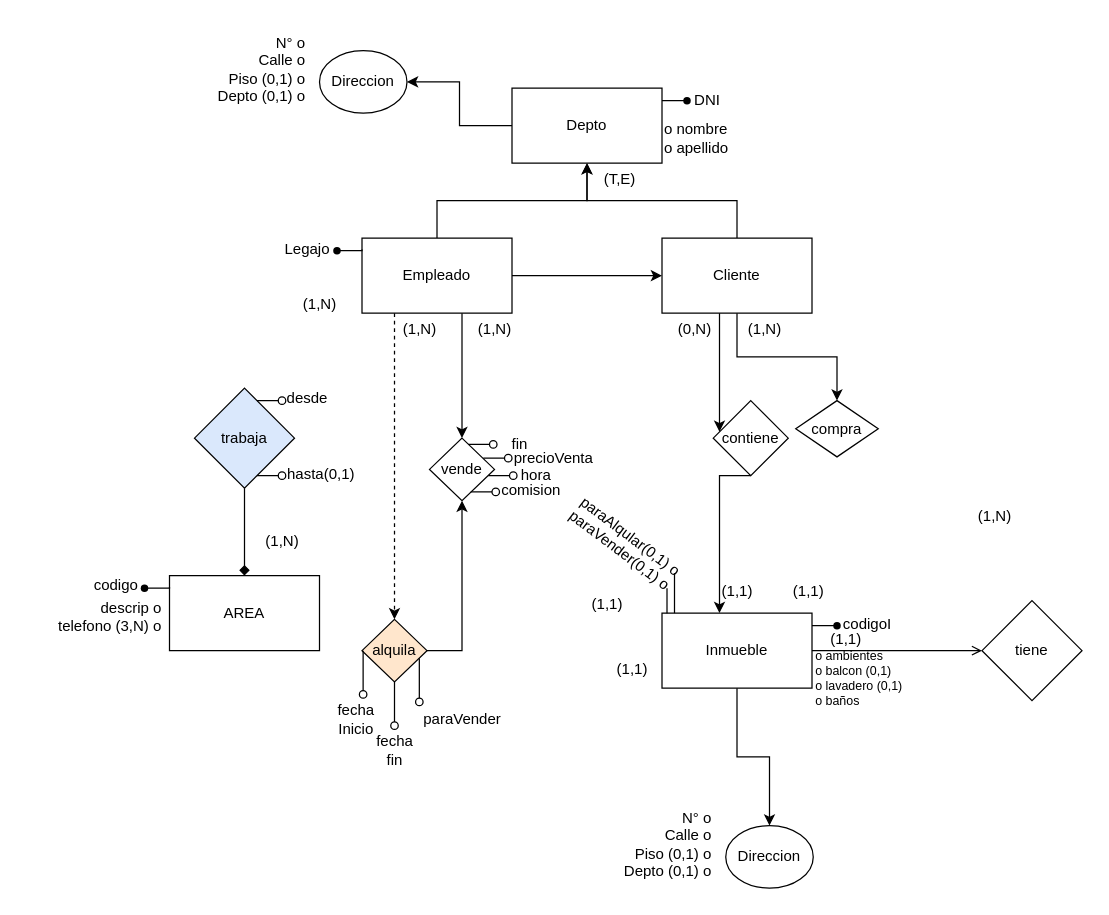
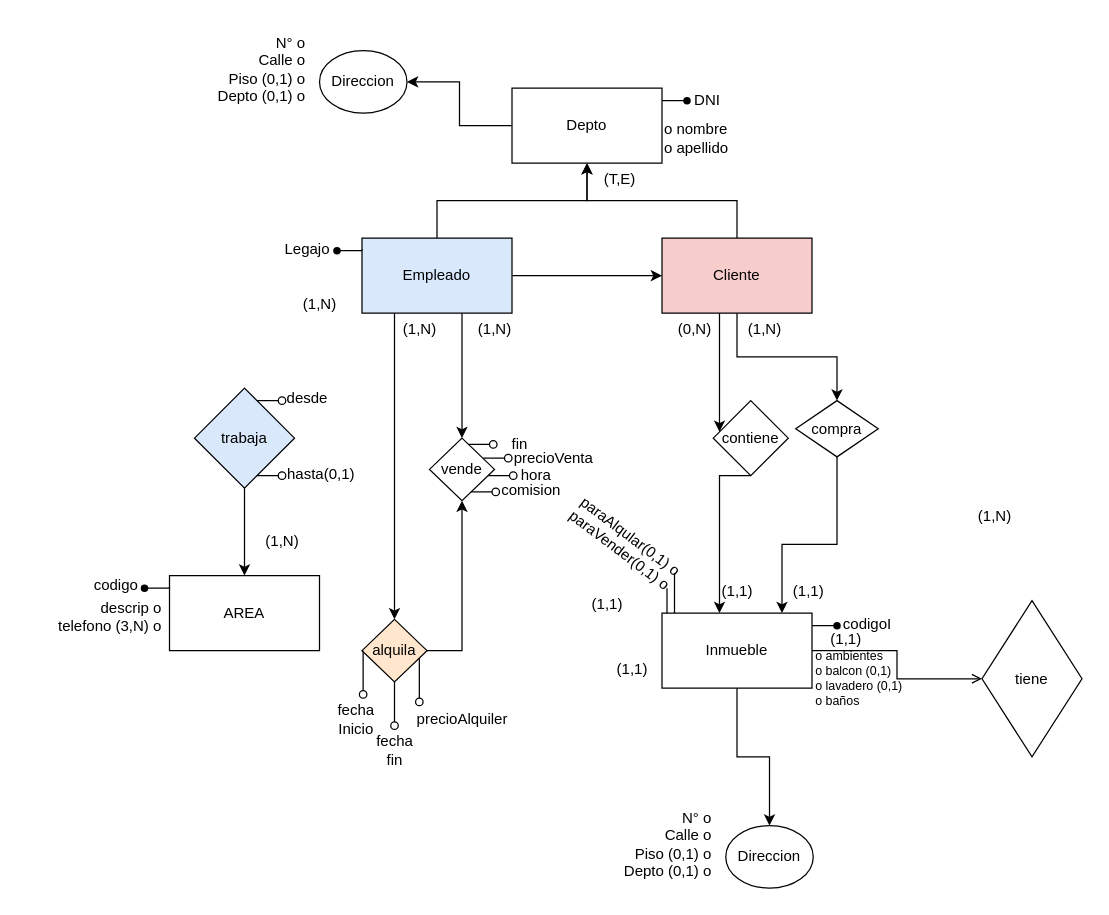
  <mxCell id="0" />
  <mxCell id="1" parent="0" />
  <mxCell id="2" style="edgeStyle=orthogonalEdgeStyle;rounded=0;orthogonalLoop=1;jettySize=auto;html=1;" edge="1" parent="1" source="3" target="17"><mxGeometry relative="1" as="geometry" /></mxCell>
  <mxCell id="3" value="Depto" style="rounded=0;whiteSpace=wrap;html=1;" parent="1" vertex="1"><mxGeometry x="409" y="70" width="120" height="60" as="geometry" /></mxCell>
  <mxCell id="4" style="edgeStyle=orthogonalEdgeStyle;rounded=0;orthogonalLoop=1;jettySize=auto;html=1;" parent="1" source="7" target="3" edge="1"><mxGeometry relative="1" as="geometry" /></mxCell>
  <mxCell id="5" style="edgeStyle=orthogonalEdgeStyle;rounded=0;orthogonalLoop=1;jettySize=auto;html=1;" edge="1" parent="1" source="7" target="47"><mxGeometry relative="1" as="geometry"><Array as="points"><mxPoint x="575" y="260" /><mxPoint x="575" y="260" /></Array></mxGeometry></mxCell>
  <mxCell id="6" style="edgeStyle=orthogonalEdgeStyle;rounded=0;orthogonalLoop=1;jettySize=auto;html=1;" edge="1" parent="1" source="7" target="27"><mxGeometry relative="1" as="geometry" /></mxCell>
- <mxCell id="7" value="Cliente" style="rounded=0;whiteSpace=wrap;html=1;" parent="1" vertex="1"><mxGeometry x="529" y="190" width="120" height="60" as="geometry" /></mxCell>
+ <mxCell id="7" value="Cliente" style="rounded=0;whiteSpace=wrap;html=1;fillColor=#f8cecc;" parent="1" vertex="1"><mxGeometry x="529" y="190" width="120" height="60" as="geometry" /></mxCell>
  <mxCell id="8" style="edgeStyle=orthogonalEdgeStyle;rounded=0;orthogonalLoop=1;jettySize=auto;html=1;" parent="1" source="12" target="3" edge="1"><mxGeometry relative="1" as="geometry" /></mxCell>
  <mxCell id="9" value="" style="edgeStyle=orthogonalEdgeStyle;rounded=0;orthogonalLoop=1;jettySize=auto;html=1;" edge="1" parent="1" source="12" target="7"><mxGeometry relative="1" as="geometry" /></mxCell>
- <mxCell id="10" value="" style="edgeStyle=orthogonalEdgeStyle;rounded=0;orthogonalLoop=1;jettySize=auto;html=1;dashed=1;" edge="1" parent="1" source="12" target="33"><mxGeometry relative="1" as="geometry"><Array as="points"><mxPoint x="315" y="310" /><mxPoint x="315" y="310" /></Array></mxGeometry></mxCell>
+ <mxCell id="10" value="" style="edgeStyle=orthogonalEdgeStyle;rounded=0;orthogonalLoop=1;jettySize=auto;html=1;" edge="1" parent="1" source="12" target="33"><mxGeometry relative="1" as="geometry"><Array as="points"><mxPoint x="315" y="310" /><mxPoint x="315" y="310" /></Array></mxGeometry></mxCell>
  <mxCell id="11" value="" style="edgeStyle=orthogonalEdgeStyle;rounded=0;orthogonalLoop=1;jettySize=auto;html=1;" edge="1" parent="1" source="12" target="35"><mxGeometry relative="1" as="geometry"><Array as="points"><mxPoint x="369" y="270" /><mxPoint x="369" y="270" /></Array></mxGeometry></mxCell>
- <mxCell id="12" value="Empleado" style="rounded=0;whiteSpace=wrap;html=1;" parent="1" vertex="1"><mxGeometry x="289" y="190" width="120" height="60" as="geometry" /></mxCell>
+ <mxCell id="12" value="Empleado" style="rounded=0;whiteSpace=wrap;html=1;fillColor=#dae8fc;" parent="1" vertex="1"><mxGeometry x="289" y="190" width="120" height="60" as="geometry" /></mxCell>
  <mxCell id="13" value="" style="shape=waypoint;sketch=0;size=6;pointerEvents=1;points=[];fillColor=none;resizable=0;rotatable=0;perimeter=centerPerimeter;snapToPoint=1;" vertex="1" parent="1"><mxGeometry x="539" y="70" width="20" height="20" as="geometry" /></mxCell>
  <mxCell id="14" style="edgeStyle=orthogonalEdgeStyle;rounded=0;orthogonalLoop=1;jettySize=auto;html=1;entryX=0.217;entryY=0.9;entryDx=0;entryDy=0;entryPerimeter=0;endArrow=none;endFill=0;" edge="1" target="13" parent="1"><mxGeometry relative="1" as="geometry"><mxPoint x="529" y="80" as="sourcePoint" /><Array as="points"><mxPoint x="539" y="80" /><mxPoint x="539" y="80" /></Array></mxGeometry></mxCell>
  <mxCell id="15" value="DNI" style="text;html=1;align=center;verticalAlign=middle;resizable=0;points=[];autosize=1;strokeColor=none;fillColor=none;" vertex="1" parent="1"><mxGeometry x="545" y="65" width="40" height="30" as="geometry" /></mxCell>
  <mxCell id="16" value="o nombre&lt;div&gt;o apellido&lt;/div&gt;" style="text;html=1;align=left;verticalAlign=middle;resizable=0;points=[];autosize=1;strokeColor=none;fillColor=none;" vertex="1" parent="1"><mxGeometry x="529" y="90" width="70" height="40" as="geometry" /></mxCell>
  <mxCell id="17" value="Direccion" style="ellipse;whiteSpace=wrap;html=1;" vertex="1" parent="1"><mxGeometry x="255" y="40" width="70" height="50" as="geometry" /></mxCell>
  <mxCell id="18" value="N° o&lt;div&gt;Calle o&lt;/div&gt;&lt;div&gt;Piso (0,1) o&lt;/div&gt;&lt;div&gt;Depto (0,1) o&lt;/div&gt;" style="text;html=1;align=right;verticalAlign=middle;resizable=0;points=[];autosize=1;strokeColor=none;fillColor=none;" vertex="1" parent="1"><mxGeometry x="155" y="20" width="90" height="70" as="geometry" /></mxCell>
  <mxCell id="19" value="" style="shape=waypoint;sketch=0;size=6;pointerEvents=1;points=[];fillColor=none;resizable=0;rotatable=0;perimeter=centerPerimeter;snapToPoint=1;" vertex="1" parent="1"><mxGeometry x="258.99" y="190" width="20" height="20" as="geometry" /></mxCell>
  <mxCell id="20" style="edgeStyle=orthogonalEdgeStyle;rounded=0;orthogonalLoop=1;jettySize=auto;html=1;entryX=0;entryY=0.323;entryDx=0;entryDy=0;entryPerimeter=0;endArrow=none;endFill=0;" edge="1" source="19" parent="1"><mxGeometry relative="1" as="geometry"><mxPoint x="288.99" y="199" as="targetPoint" /></mxGeometry></mxCell>
  <mxCell id="21" value="Legajo" style="text;html=1;align=center;verticalAlign=middle;resizable=0;points=[];autosize=1;strokeColor=none;fillColor=none;" vertex="1" parent="1"><mxGeometry x="215" y="184" width="60" height="30" as="geometry" /></mxCell>
- <mxCell id="22" value="" style="edgeStyle=orthogonalEdgeStyle;rounded=0;orthogonalLoop=1;jettySize=auto;html=1;endArrow=diamond;" edge="1" parent="1" source="23" target="24"><mxGeometry relative="1" as="geometry" /></mxCell>
+ <mxCell id="22" value="" style="edgeStyle=orthogonalEdgeStyle;rounded=0;orthogonalLoop=1;jettySize=auto;html=1;" edge="1" parent="1" source="23" target="24"><mxGeometry relative="1" as="geometry" /></mxCell>
  <mxCell id="23" value="trabaja" style="rhombus;whiteSpace=wrap;html=1;rounded=0;fillColor=#dae8fc;" vertex="1" parent="1"><mxGeometry x="155" y="310" width="80" height="80" as="geometry" /></mxCell>
  <mxCell id="24" value="AREA" style="whiteSpace=wrap;html=1;rounded=0;" vertex="1" parent="1"><mxGeometry x="135" y="460" width="120" height="60" as="geometry" /></mxCell>
  <mxCell id="25" value="(T,E)" style="text;html=1;align=center;verticalAlign=middle;resizable=0;points=[];autosize=1;strokeColor=none;fillColor=none;" vertex="1" parent="1"><mxGeometry x="470" y="128" width="50" height="30" as="geometry" /></mxCell>
+ <mxCell id="26" style="edgeStyle=orthogonalEdgeStyle;rounded=0;orthogonalLoop=1;jettySize=auto;html=1;" edge="1" parent="1" source="27" target="30"><mxGeometry relative="1" as="geometry"><Array as="points"><mxPoint x="669" y="435" /><mxPoint x="625" y="435" /></Array></mxGeometry></mxCell>
  <mxCell id="27" value="compra" style="rhombus;whiteSpace=wrap;html=1;rounded=0;" vertex="1" parent="1"><mxGeometry x="636" y="320" width="66" height="45" as="geometry" /></mxCell>
  <mxCell id="28" value="" style="edgeStyle=orthogonalEdgeStyle;rounded=0;orthogonalLoop=1;jettySize=auto;html=1;endArrow=open;" edge="1" parent="1" source="30" target="36"><mxGeometry relative="1" as="geometry" /></mxCell>
  <mxCell id="29" style="edgeStyle=orthogonalEdgeStyle;rounded=0;orthogonalLoop=1;jettySize=auto;html=1;" edge="1" parent="1" source="30" target="37"><mxGeometry relative="1" as="geometry" /></mxCell>
  <mxCell id="30" value="Inmueble" style="whiteSpace=wrap;html=1;rounded=0;" vertex="1" parent="1"><mxGeometry x="529" y="490" width="120" height="60" as="geometry" /></mxCell>
  <mxCell id="31" style="edgeStyle=orthogonalEdgeStyle;rounded=0;orthogonalLoop=1;jettySize=auto;html=1;" edge="1" parent="1" source="33" target="35"><mxGeometry relative="1" as="geometry" /></mxCell>
  <mxCell id="32" style="edgeStyle=orthogonalEdgeStyle;rounded=0;orthogonalLoop=1;jettySize=auto;html=1;endArrow=oval;endFill=0;" edge="1" parent="1" source="33"><mxGeometry relative="1" as="geometry"><mxPoint x="315" y="580" as="targetPoint" /></mxGeometry></mxCell>
  <mxCell id="33" value="alquila" style="rhombus;whiteSpace=wrap;html=1;rounded=0;fillColor=#ffe6cc;" vertex="1" parent="1"><mxGeometry x="289" y="495" width="52" height="50" as="geometry" /></mxCell>
  <mxCell id="34" style="edgeStyle=orthogonalEdgeStyle;rounded=0;orthogonalLoop=1;jettySize=auto;html=1;endArrow=oval;endFill=0;" edge="1" parent="1"><mxGeometry relative="1" as="geometry"><mxPoint x="410" y="380" as="targetPoint" /><mxPoint x="390" y="380" as="sourcePoint" /></mxGeometry></mxCell>
  <mxCell id="35" value="vende" style="rhombus;whiteSpace=wrap;html=1;rounded=0;" vertex="1" parent="1"><mxGeometry x="343" y="350" width="52" height="50" as="geometry" /></mxCell>
- <mxCell id="36" value="tiene" style="rhombus;whiteSpace=wrap;html=1;rounded=0;" vertex="1" parent="1"><mxGeometry x="785" y="480" width="80" height="80" as="geometry" /></mxCell>
+ <mxCell id="36" value="tiene" style="rhombus;whiteSpace=wrap;html=1;rounded=0;" vertex="1" parent="1"><mxGeometry x="785" y="480" width="80" height="125" as="geometry" /></mxCell>
  <mxCell id="37" value="Direccion" style="ellipse;whiteSpace=wrap;html=1;" vertex="1" parent="1"><mxGeometry x="580" y="660" width="70" height="50" as="geometry" /></mxCell>
  <mxCell id="38" value="N° o&lt;div&gt;Calle o&lt;/div&gt;&lt;div&gt;Piso (0,1) o&lt;/div&gt;&lt;div&gt;Depto (0,1) o&lt;/div&gt;" style="text;html=1;align=right;verticalAlign=middle;resizable=0;points=[];autosize=1;strokeColor=none;fillColor=none;" vertex="1" parent="1"><mxGeometry x="480" y="640" width="90" height="70" as="geometry" /></mxCell>
  <mxCell id="39" value="" style="shape=waypoint;sketch=0;size=6;pointerEvents=1;points=[];fillColor=none;resizable=0;rotatable=0;perimeter=centerPerimeter;snapToPoint=1;" vertex="1" parent="1"><mxGeometry x="659" y="490" width="20" height="20" as="geometry" /></mxCell>
  <mxCell id="40" style="edgeStyle=orthogonalEdgeStyle;rounded=0;orthogonalLoop=1;jettySize=auto;html=1;entryX=0.217;entryY=0.9;entryDx=0;entryDy=0;entryPerimeter=0;endArrow=none;endFill=0;" edge="1" target="39" parent="1"><mxGeometry relative="1" as="geometry"><mxPoint x="649" y="500" as="sourcePoint" /><Array as="points"><mxPoint x="659" y="500" /><mxPoint x="659" y="500" /></Array></mxGeometry></mxCell>
  <mxCell id="41" value="codigoI" style="text;html=1;align=center;verticalAlign=middle;resizable=0;points=[];autosize=1;strokeColor=none;fillColor=none;" vertex="1" parent="1"><mxGeometry x="663" y="484" width="60" height="30" as="geometry" /></mxCell>
  <mxCell id="42" value="&lt;h5&gt;&lt;span style=&quot;font-weight: normal;&quot;&gt;o ambientes&lt;br&gt;o balcon (0,1)&lt;br&gt;o lavadero (0,1)&lt;br&gt;o baños&lt;/span&gt;&lt;/h5&gt;&lt;div&gt;&lt;br&gt;&lt;/div&gt;" style="text;html=1;align=left;verticalAlign=middle;resizable=0;points=[];autosize=1;strokeColor=none;fillColor=none;" vertex="1" parent="1"><mxGeometry x="650" y="495" width="90" height="110" as="geometry" /></mxCell>
  <mxCell id="43" value="paraAlqular(0,1) o&lt;div&gt;paraVender(0,1) o&lt;/div&gt;" style="text;html=1;align=right;verticalAlign=top;resizable=0;points=[];autosize=1;strokeColor=none;fillColor=none;horizontal=1;rotation=37;" vertex="1" parent="1"><mxGeometry x="432" y="407" width="120" height="40" as="geometry" /></mxCell>
  <mxCell id="44" value="" style="endArrow=none;html=1;rounded=0;" edge="1" parent="1"><mxGeometry width="50" height="50" relative="1" as="geometry"><mxPoint x="533" y="490" as="sourcePoint" /><mxPoint x="533" y="470" as="targetPoint" /></mxGeometry></mxCell>
  <mxCell id="45" value="" style="endArrow=none;html=1;rounded=0;" edge="1" parent="1"><mxGeometry width="50" height="50" relative="1" as="geometry"><mxPoint x="539" y="490" as="sourcePoint" /><mxPoint x="539" y="458" as="targetPoint" /></mxGeometry></mxCell>
  <mxCell id="46" style="edgeStyle=orthogonalEdgeStyle;rounded=0;orthogonalLoop=1;jettySize=auto;html=1;exitX=0.5;exitY=1;exitDx=0;exitDy=0;" edge="1" parent="1" source="47" target="30"><mxGeometry relative="1" as="geometry"><Array as="points"><mxPoint x="575" y="380" /></Array></mxGeometry></mxCell>
  <mxCell id="47" value="contiene" style="rhombus;whiteSpace=wrap;html=1;rounded=0;" vertex="1" parent="1"><mxGeometry x="570" y="320" width="60" height="60" as="geometry" /></mxCell>
  <mxCell id="48" style="edgeStyle=orthogonalEdgeStyle;rounded=0;orthogonalLoop=1;jettySize=auto;html=1;endArrow=oval;endFill=0;" edge="1" parent="1"><mxGeometry relative="1" as="geometry"><mxPoint x="289.9" y="555" as="targetPoint" /><mxPoint x="289.9" y="520" as="sourcePoint" /></mxGeometry></mxCell>
  <mxCell id="49" value="fecha&lt;div&gt;Inicio&lt;/div&gt;" style="text;html=1;align=center;verticalAlign=middle;resizable=0;points=[];autosize=1;strokeColor=none;fillColor=none;" vertex="1" parent="1"><mxGeometry x="258.99" y="555" width="50" height="40" as="geometry" /></mxCell>
  <mxCell id="50" value="fecha&lt;div&gt;fin&lt;/div&gt;" style="text;html=1;align=center;verticalAlign=middle;resizable=0;points=[];autosize=1;strokeColor=none;fillColor=none;" vertex="1" parent="1"><mxGeometry x="290" y="580" width="50" height="40" as="geometry" /></mxCell>
  <mxCell id="51" style="edgeStyle=orthogonalEdgeStyle;rounded=0;orthogonalLoop=1;jettySize=auto;html=1;endArrow=oval;endFill=0;" edge="1" parent="1"><mxGeometry relative="1" as="geometry"><mxPoint x="394" y="355" as="targetPoint" /><mxPoint x="374" y="355" as="sourcePoint" /></mxGeometry></mxCell>
  <mxCell id="52" style="edgeStyle=orthogonalEdgeStyle;rounded=0;orthogonalLoop=1;jettySize=auto;html=1;endArrow=oval;endFill=0;" edge="1" parent="1"><mxGeometry relative="1" as="geometry"><mxPoint x="396" y="393" as="targetPoint" /><mxPoint x="376" y="393" as="sourcePoint" /></mxGeometry></mxCell>
  <mxCell id="53" value="fin" style="text;html=1;align=center;verticalAlign=middle;resizable=0;points=[];autosize=1;strokeColor=none;fillColor=none;" vertex="1" parent="1"><mxGeometry x="390" y="340" width="50" height="30" as="geometry" /></mxCell>
  <mxCell id="54" value="hora" style="text;html=1;align=center;verticalAlign=middle;resizable=0;points=[];autosize=1;strokeColor=none;fillColor=none;" vertex="1" parent="1"><mxGeometry x="403" y="365" width="50" height="30" as="geometry" /></mxCell>
  <mxCell id="55" value="comision" style="text;html=1;align=center;verticalAlign=middle;resizable=0;points=[];autosize=1;strokeColor=none;fillColor=none;" vertex="1" parent="1"><mxGeometry x="389" y="377" width="70" height="30" as="geometry" /></mxCell>
  <mxCell id="56" style="edgeStyle=orthogonalEdgeStyle;rounded=0;orthogonalLoop=1;jettySize=auto;html=1;endArrow=oval;endFill=0;" edge="1" parent="1"><mxGeometry relative="1" as="geometry"><mxPoint x="225" y="320" as="targetPoint" /><mxPoint x="205" y="320" as="sourcePoint" /></mxGeometry></mxCell>
  <mxCell id="57" style="edgeStyle=orthogonalEdgeStyle;rounded=0;orthogonalLoop=1;jettySize=auto;html=1;endArrow=oval;endFill=0;" edge="1" parent="1"><mxGeometry relative="1" as="geometry"><mxPoint x="225" y="380" as="targetPoint" /><mxPoint x="205" y="380" as="sourcePoint" /></mxGeometry></mxCell>
  <mxCell id="58" value="desde" style="text;html=1;align=center;verticalAlign=middle;resizable=0;points=[];autosize=1;strokeColor=none;fillColor=none;" vertex="1" parent="1"><mxGeometry x="215" y="303" width="60" height="30" as="geometry" /></mxCell>
  <mxCell id="59" value="hasta(0,1)" style="text;html=1;align=center;verticalAlign=middle;resizable=0;points=[];autosize=1;strokeColor=none;fillColor=none;" vertex="1" parent="1"><mxGeometry x="216" y="364" width="80" height="30" as="geometry" /></mxCell>
  <mxCell id="60" value="" style="shape=waypoint;sketch=0;size=6;pointerEvents=1;points=[];fillColor=none;resizable=0;rotatable=0;perimeter=centerPerimeter;snapToPoint=1;" vertex="1" parent="1"><mxGeometry x="105" y="460" width="20" height="20" as="geometry" /></mxCell>
  <mxCell id="61" style="edgeStyle=orthogonalEdgeStyle;rounded=0;orthogonalLoop=1;jettySize=auto;html=1;entryX=0;entryY=0.323;entryDx=0;entryDy=0;entryPerimeter=0;endArrow=none;endFill=0;" edge="1" source="60" parent="1"><mxGeometry relative="1" as="geometry"><mxPoint x="135" y="469" as="targetPoint" /></mxGeometry></mxCell>
  <mxCell id="62" value="codigo" style="text;html=1;align=center;verticalAlign=middle;resizable=0;points=[];autosize=1;strokeColor=none;fillColor=none;" vertex="1" parent="1"><mxGeometry x="62" y="453" width="60" height="30" as="geometry" /></mxCell>
  <mxCell id="63" value="descrip o&lt;div&gt;telefono (3,N) o&lt;/div&gt;" style="text;html=1;align=right;verticalAlign=middle;resizable=0;points=[];autosize=1;strokeColor=none;fillColor=none;" vertex="1" parent="1"><mxGeometry x="20" y="473" width="110" height="40" as="geometry" /></mxCell>
  <mxCell id="64" value="(1,N)" style="text;html=1;align=center;verticalAlign=middle;resizable=0;points=[];autosize=1;strokeColor=none;fillColor=none;" vertex="1" parent="1"><mxGeometry x="230" y="228" width="50" height="30" as="geometry" /></mxCell>
  <mxCell id="65" value="(1,N)" style="text;html=1;align=center;verticalAlign=middle;resizable=0;points=[];autosize=1;strokeColor=none;fillColor=none;" vertex="1" parent="1"><mxGeometry x="200" y="418" width="50" height="30" as="geometry" /></mxCell>
  <mxCell id="66" value="(1,N)" style="text;html=1;align=center;verticalAlign=middle;resizable=0;points=[];autosize=1;strokeColor=none;fillColor=none;" vertex="1" parent="1"><mxGeometry x="310" y="248" width="50" height="30" as="geometry" /></mxCell>
  <mxCell id="67" value="(1,1)" style="text;html=1;align=center;verticalAlign=middle;resizable=0;points=[];autosize=1;strokeColor=none;fillColor=none;" vertex="1" parent="1"><mxGeometry x="480" y="520" width="50" height="30" as="geometry" /></mxCell>
  <mxCell id="68" value="(1,N)" style="text;html=1;align=center;verticalAlign=middle;resizable=0;points=[];autosize=1;strokeColor=none;fillColor=none;" vertex="1" parent="1"><mxGeometry x="370" y="248" width="50" height="30" as="geometry" /></mxCell>
  <mxCell id="69" value="(1,1)" style="text;html=1;align=center;verticalAlign=middle;resizable=0;points=[];autosize=1;strokeColor=none;fillColor=none;" vertex="1" parent="1"><mxGeometry x="460" y="468" width="50" height="30" as="geometry" /></mxCell>
  <mxCell id="70" value="(0,N)" style="text;html=1;align=center;verticalAlign=middle;resizable=0;points=[];autosize=1;strokeColor=none;fillColor=none;" vertex="1" parent="1"><mxGeometry x="530" y="248" width="50" height="30" as="geometry" /></mxCell>
  <mxCell id="71" value="(1,1)" style="text;html=1;align=center;verticalAlign=middle;resizable=0;points=[];autosize=1;strokeColor=none;fillColor=none;" vertex="1" parent="1"><mxGeometry x="564" y="458" width="50" height="30" as="geometry" /></mxCell>
  <mxCell id="72" value="(1,1)" style="text;html=1;align=center;verticalAlign=middle;resizable=0;points=[];autosize=1;strokeColor=none;fillColor=none;" vertex="1" parent="1"><mxGeometry x="621" y="458" width="50" height="30" as="geometry" /></mxCell>
  <mxCell id="73" value="(1,N)" style="text;html=1;align=center;verticalAlign=middle;resizable=0;points=[];autosize=1;strokeColor=none;fillColor=none;" vertex="1" parent="1"><mxGeometry x="586" y="248" width="50" height="30" as="geometry" /></mxCell>
  <mxCell id="74" value="(1,1)" style="text;html=1;align=center;verticalAlign=middle;resizable=0;points=[];autosize=1;strokeColor=none;fillColor=none;" vertex="1" parent="1"><mxGeometry x="651" y="496" width="50" height="30" as="geometry" /></mxCell>
  <mxCell id="75" value="(1,N)" style="text;html=1;align=center;verticalAlign=middle;resizable=0;points=[];autosize=1;strokeColor=none;fillColor=none;" vertex="1" parent="1"><mxGeometry x="770" y="398" width="50" height="30" as="geometry" /></mxCell>
  <mxCell id="76" style="edgeStyle=orthogonalEdgeStyle;rounded=0;orthogonalLoop=1;jettySize=auto;html=1;endArrow=oval;endFill=0;" edge="1" parent="1"><mxGeometry relative="1" as="geometry"><mxPoint x="334.86" y="561" as="targetPoint" /><mxPoint x="334.86" y="526" as="sourcePoint" /></mxGeometry></mxCell>
- <mxCell id="77" value="paraVender" style="text;html=1;align=center;verticalAlign=middle;resizable=0;points=[];autosize=1;strokeColor=none;fillColor=none;" vertex="1" parent="1"><mxGeometry x="319" y="560" width="100" height="30" as="geometry" /></mxCell>
+ <mxCell id="77" value="precioAlquiler" style="text;html=1;align=center;verticalAlign=middle;resizable=0;points=[];autosize=1;strokeColor=none;fillColor=none;" vertex="1" parent="1"><mxGeometry x="319" y="560" width="100" height="30" as="geometry" /></mxCell>
  <mxCell id="78" style="edgeStyle=orthogonalEdgeStyle;rounded=0;orthogonalLoop=1;jettySize=auto;html=1;endArrow=oval;endFill=0;" edge="1" parent="1"><mxGeometry relative="1" as="geometry"><mxPoint x="406" y="366" as="targetPoint" /><mxPoint x="386" y="366" as="sourcePoint" /></mxGeometry></mxCell>
  <mxCell id="79" value="precioVenta" style="text;html=1;align=center;verticalAlign=middle;resizable=0;points=[];autosize=1;strokeColor=none;fillColor=none;" vertex="1" parent="1"><mxGeometry x="397" y="351" width="90" height="30" as="geometry" /></mxCell>
